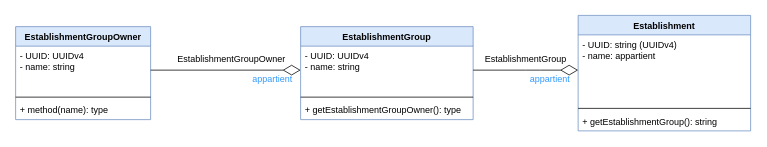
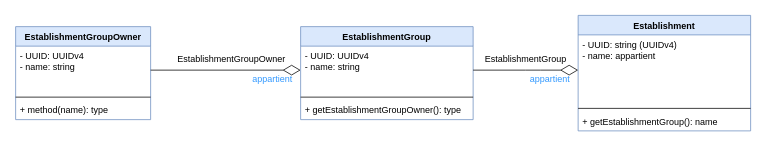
  <mxCell id="0" />
  <mxCell id="1" parent="0" />
  <mxCell id="2" value="Establishment" style="swimlane;fontStyle=1;align=center;verticalAlign=top;childLayout=stackLayout;horizontal=1;startSize=26;horizontalStack=0;resizeParent=1;resizeParentMax=0;resizeLast=0;collapsible=1;marginBottom=0;fillColor=#dae8fc;strokeColor=#6c8ebf;" vertex="1" parent="1"><mxGeometry x="770" y="20" width="230" height="154" as="geometry" /></mxCell>
  <mxCell id="3" value="- UUID: string (UUIDv4)&#10;- name: appartient&#10;" style="text;strokeColor=none;fillColor=none;align=left;verticalAlign=top;spacingLeft=4;spacingRight=4;overflow=hidden;rotatable=0;points=[[0,0.5],[1,0.5]];portConstraint=eastwest;" vertex="1" parent="2"><mxGeometry y="26" width="230" height="94" as="geometry" /></mxCell>
  <mxCell id="4" value="" style="line;strokeWidth=1;fillColor=none;align=left;verticalAlign=middle;spacingTop=-1;spacingLeft=3;spacingRight=3;rotatable=0;labelPosition=right;points=[];portConstraint=eastwest;" vertex="1" parent="2"><mxGeometry y="120" width="230" height="8" as="geometry" /></mxCell>
- <mxCell id="5" value="+ getEstablishmentGroup(): string" style="text;strokeColor=none;fillColor=none;align=left;verticalAlign=top;spacingLeft=4;spacingRight=4;overflow=hidden;rotatable=0;points=[[0,0.5],[1,0.5]];portConstraint=eastwest;" vertex="1" parent="2"><mxGeometry y="128" width="230" height="26" as="geometry" /></mxCell>
+ <mxCell id="5" value="+ getEstablishmentGroup(): name" style="text;strokeColor=none;fillColor=none;align=left;verticalAlign=top;spacingLeft=4;spacingRight=4;overflow=hidden;rotatable=0;points=[[0,0.5],[1,0.5]];portConstraint=eastwest;" vertex="1" parent="2"><mxGeometry y="128" width="230" height="26" as="geometry" /></mxCell>
  <mxCell id="6" value="EstablishmentGroup" style="swimlane;fontStyle=1;align=center;verticalAlign=top;childLayout=stackLayout;horizontal=1;startSize=26;horizontalStack=0;resizeParent=1;resizeParentMax=0;resizeLast=0;collapsible=1;marginBottom=0;fillColor=#dae8fc;strokeColor=#6c8ebf;" vertex="1" parent="1"><mxGeometry x="400" y="35" width="230" height="124" as="geometry" /></mxCell>
  <mxCell id="7" value="- UUID: UUIDv4&#10;- name: string" style="text;strokeColor=none;fillColor=none;align=left;verticalAlign=top;spacingLeft=4;spacingRight=4;overflow=hidden;rotatable=0;points=[[0,0.5],[1,0.5]];portConstraint=eastwest;" vertex="1" parent="6"><mxGeometry y="26" width="230" height="64" as="geometry" /></mxCell>
  <mxCell id="8" value="" style="line;strokeWidth=1;fillColor=none;align=left;verticalAlign=middle;spacingTop=-1;spacingLeft=3;spacingRight=3;rotatable=0;labelPosition=right;points=[];portConstraint=eastwest;" vertex="1" parent="6"><mxGeometry y="90" width="230" height="8" as="geometry" /></mxCell>
  <mxCell id="9" value="+ getEstablishmentGroupOwner(): type" style="text;strokeColor=none;fillColor=none;align=left;verticalAlign=top;spacingLeft=4;spacingRight=4;overflow=hidden;rotatable=0;points=[[0,0.5],[1,0.5]];portConstraint=eastwest;" vertex="1" parent="6"><mxGeometry y="98" width="230" height="26" as="geometry" /></mxCell>
  <mxCell id="10" value="EstablishmentGroupOwner" style="swimlane;fontStyle=1;align=center;verticalAlign=top;childLayout=stackLayout;horizontal=1;startSize=26;horizontalStack=0;resizeParent=1;resizeParentMax=0;resizeLast=0;collapsible=1;marginBottom=0;fillColor=#dae8fc;strokeColor=#6c8ebf;" vertex="1" parent="1"><mxGeometry x="20" y="35" width="180" height="124" as="geometry" /></mxCell>
  <mxCell id="11" value="- UUID: UUIDv4&#10;- name: string" style="text;strokeColor=none;fillColor=none;align=left;verticalAlign=top;spacingLeft=4;spacingRight=4;overflow=hidden;rotatable=0;points=[[0,0.5],[1,0.5]];portConstraint=eastwest;" vertex="1" parent="10"><mxGeometry y="26" width="180" height="64" as="geometry" /></mxCell>
  <mxCell id="12" value="" style="line;strokeWidth=1;fillColor=none;align=left;verticalAlign=middle;spacingTop=-1;spacingLeft=3;spacingRight=3;rotatable=0;labelPosition=right;points=[];portConstraint=eastwest;" vertex="1" parent="10"><mxGeometry y="90" width="180" height="8" as="geometry" /></mxCell>
  <mxCell id="13" value="+ method(name): type" style="text;strokeColor=none;fillColor=none;align=left;verticalAlign=top;spacingLeft=4;spacingRight=4;overflow=hidden;rotatable=0;points=[[0,0.5],[1,0.5]];portConstraint=eastwest;" vertex="1" parent="10"><mxGeometry y="98" width="180" height="26" as="geometry" /></mxCell>
  <mxCell id="14" value="" style="endArrow=diamondThin;endFill=0;endSize=21;html=1;entryX=0;entryY=0.5;entryDx=0;entryDy=0;exitX=1;exitY=0.5;exitDx=0;exitDy=0;startSize=14;startArrow=none;startFill=0;" edge="1" parent="1" source="11" target="7"><mxGeometry width="160" relative="1" as="geometry"><mxPoint x="480" y="145" as="sourcePoint" /><mxPoint x="640" y="145" as="targetPoint" /><Array as="points" /></mxGeometry></mxCell>
  <mxCell id="15" value="" style="endArrow=diamondThin;endFill=0;endSize=21;html=1;entryX=0;entryY=0.5;entryDx=0;entryDy=0;exitX=1;exitY=0.5;exitDx=0;exitDy=0;startSize=14;startArrow=none;startFill=0;" edge="1" parent="1" source="7" target="3"><mxGeometry width="160" relative="1" as="geometry"><mxPoint x="450" y="239" as="sourcePoint" /><mxPoint x="614" y="219" as="targetPoint" /><Array as="points"><mxPoint x="710" y="93" /></Array></mxGeometry></mxCell>
  <mxCell id="16" value="EstablishmentGroup" style="text;strokeColor=none;fillColor=none;align=left;verticalAlign=top;spacingLeft=4;spacingRight=4;overflow=hidden;rotatable=0;points=[[0,0.5],[1,0.5]];portConstraint=eastwest;" vertex="1" parent="1"><mxGeometry x="640" y="65" width="140" height="26" as="geometry" /></mxCell>
  <mxCell id="17" value="EstablishmentGroupOwner" style="text;strokeColor=none;fillColor=none;align=left;verticalAlign=top;spacingLeft=4;spacingRight=4;overflow=hidden;rotatable=0;points=[[0,0.5],[1,0.5]];portConstraint=eastwest;" vertex="1" parent="1"><mxGeometry x="230" y="65" width="160" height="26" as="geometry" /></mxCell>
  <mxCell id="18" value="appartient" style="text;align=left;verticalAlign=top;spacingLeft=4;spacingRight=4;overflow=hidden;rotatable=0;points=[[0,0.5],[1,0.5]];portConstraint=eastwest;fontColor=#3399FF;" vertex="1" parent="1"><mxGeometry x="700" y="91" width="70" height="26" as="geometry" /></mxCell>
  <mxCell id="19" value="appartient" style="text;align=left;verticalAlign=top;spacingLeft=4;spacingRight=4;overflow=hidden;rotatable=0;points=[[0,0.5],[1,0.5]];portConstraint=eastwest;fontColor=#3399FF;" vertex="1" parent="1"><mxGeometry x="330" y="91" width="70" height="26" as="geometry" /></mxCell>
